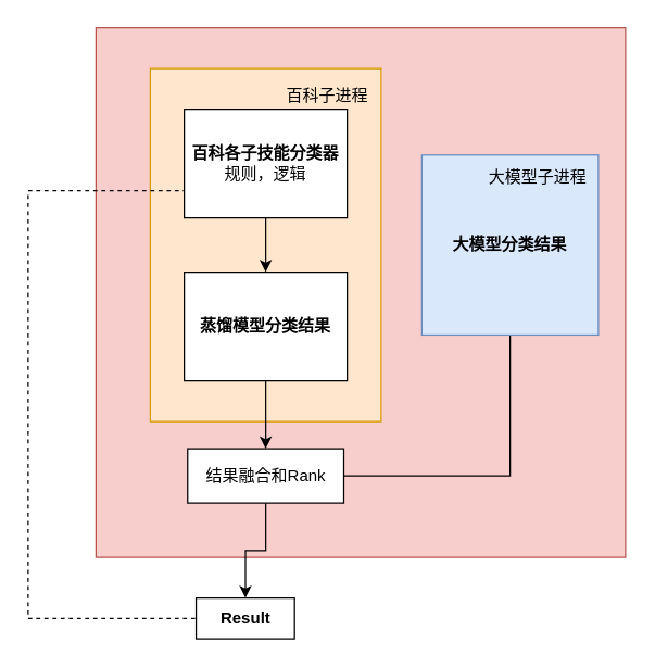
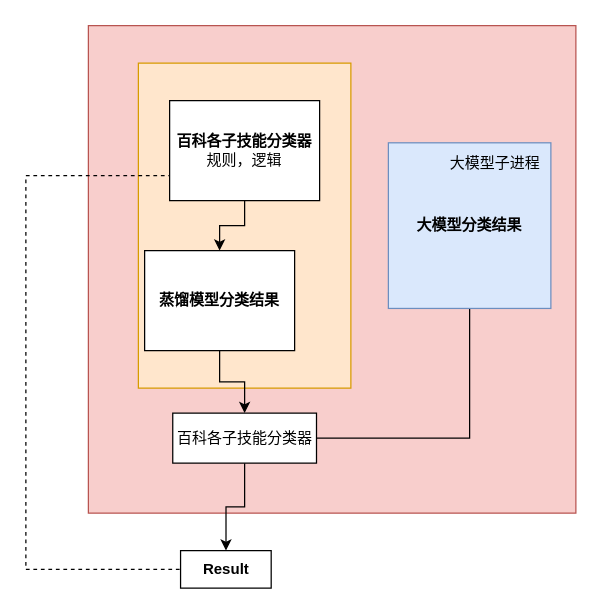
  <mxCell id="0" />
  <mxCell id="1" parent="0" />
  <mxCell id="2" value="" style="whiteSpace=wrap;html=1;aspect=fixed;fillColor=#f8cecc;strokeColor=#b85450;" vertex="1" parent="1"><mxGeometry x="70" y="20" width="390" height="390" as="geometry" /></mxCell>
  <mxCell id="3" value="" style="rounded=0;whiteSpace=wrap;html=1;fillColor=#ffe6cc;strokeColor=#d79b00;" vertex="1" parent="1"><mxGeometry x="110" y="50" width="170" height="260" as="geometry" /></mxCell>
  <mxCell id="4" style="edgeStyle=orthogonalEdgeStyle;rounded=0;orthogonalLoop=1;jettySize=auto;html=1;exitX=0;exitY=0.5;exitDx=0;exitDy=0;entryX=0;entryY=0.75;entryDx=0;entryDy=0;dashed=1;" edge="1" parent="1" source="6" target="15"><mxGeometry relative="1" as="geometry"><mxPoint x="40" y="460" as="targetPoint" /><Array as="points"><mxPoint x="20" y="140" /><mxPoint x="20" y="455" /><mxPoint x="190" y="455" /></Array></mxGeometry></mxCell>
  <mxCell id="5" style="edgeStyle=orthogonalEdgeStyle;rounded=0;orthogonalLoop=1;jettySize=auto;html=1;entryX=0.5;entryY=0;entryDx=0;entryDy=0;" edge="1" parent="1" source="6" target="8"><mxGeometry relative="1" as="geometry" /></mxCell>
  <mxCell id="6" value="&lt;b&gt;百科各子技能分类器&lt;/b&gt;&lt;br&gt;规则，逻辑" style="rounded=0;whiteSpace=wrap;html=1;" vertex="1" parent="1"><mxGeometry x="135" y="80" width="120" height="80" as="geometry" /></mxCell>
  <mxCell id="7" style="edgeStyle=orthogonalEdgeStyle;rounded=0;orthogonalLoop=1;jettySize=auto;html=1;exitX=0.5;exitY=1;exitDx=0;exitDy=0;entryX=0.5;entryY=0;entryDx=0;entryDy=0;" edge="1" parent="1" source="8" target="14"><mxGeometry relative="1" as="geometry" /></mxCell>
- <mxCell id="8" value="&lt;b&gt;蒸馏模型分类结果&lt;/b&gt;" style="rounded=0;whiteSpace=wrap;html=1;" vertex="1" parent="1"><mxGeometry x="135" y="200" width="120" height="80" as="geometry" /></mxCell>
+ <mxCell id="8" value="&lt;b&gt;蒸馏模型分类结果&lt;/b&gt;" style="rounded=0;whiteSpace=wrap;html=1;" vertex="1" parent="1"><mxGeometry x="115" y="200" width="120" height="80" as="geometry" /></mxCell>
  <mxCell id="9" style="edgeStyle=orthogonalEdgeStyle;rounded=0;orthogonalLoop=1;jettySize=auto;html=1;exitX=0.5;exitY=1;exitDx=0;exitDy=0;entryX=1;entryY=0.5;entryDx=0;entryDy=0;endArrow=none;" edge="1" parent="1" source="10" target="14"><mxGeometry relative="1" as="geometry" /></mxCell>
  <mxCell id="10" value="&lt;b&gt;大模型分类结果&lt;/b&gt;" style="rounded=0;whiteSpace=wrap;html=1;fillColor=#dae8fc;strokeColor=#6c8ebf;" vertex="1" parent="1"><mxGeometry x="310" y="113.75" width="130" height="132.5" as="geometry" /></mxCell>
- <mxCell id="11" value="百科子进程" style="text;html=1;align=center;verticalAlign=middle;resizable=0;points=[];autosize=1;strokeColor=none;fillColor=none;" vertex="1" parent="1"><mxGeometry x="200" y="60" width="80" height="20" as="geometry" /></mxCell>
  <mxCell id="12" value="大模型子进程" style="text;html=1;align=center;verticalAlign=middle;resizable=0;points=[];autosize=1;strokeColor=none;fillColor=none;" vertex="1" parent="1"><mxGeometry x="350" y="120" width="90" height="20" as="geometry" /></mxCell>
  <mxCell id="13" style="edgeStyle=orthogonalEdgeStyle;rounded=0;orthogonalLoop=1;jettySize=auto;html=1;exitX=0.5;exitY=1;exitDx=0;exitDy=0;" edge="1" parent="1" source="14" target="15"><mxGeometry relative="1" as="geometry"><mxPoint x="195" y="440" as="targetPoint" /></mxGeometry></mxCell>
- <mxCell id="14" value="结果融合和Rank" style="rounded=0;whiteSpace=wrap;html=1;" vertex="1" parent="1"><mxGeometry x="137.5" y="330" width="115" height="40" as="geometry" /></mxCell>
+ <mxCell id="14" value="百科各子技能分类器" style="rounded=0;whiteSpace=wrap;html=1;" vertex="1" parent="1"><mxGeometry x="137.5" y="330" width="115" height="40" as="geometry" /></mxCell>
  <mxCell id="15" value="&lt;b&gt;Result&lt;/b&gt;" style="rounded=0;whiteSpace=wrap;html=1;" vertex="1" parent="1"><mxGeometry x="143.75" y="440" width="72.5" height="30" as="geometry" /></mxCell>
